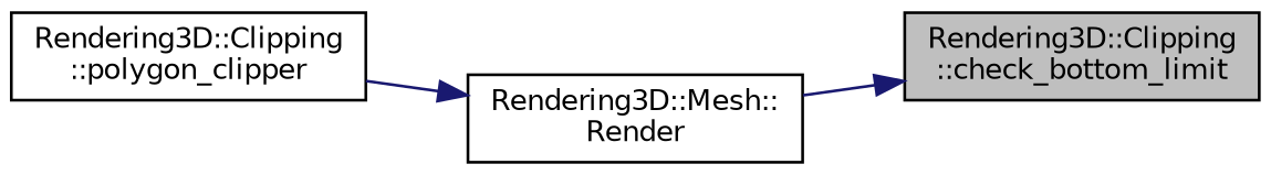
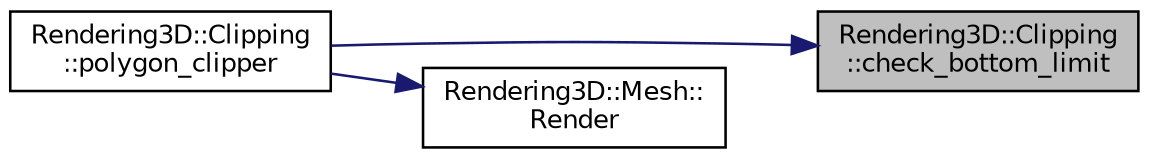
  digraph {
    rankdir=RL
    node [color=black fillcolor=white fontname=Helvetica fontsize=10 shape=record style=filled]
    edge [color=midnightblue dir=back fontname=Helvetica fontsize=10 labelfontname=Helvetica labelfontsize=10 style=solid]
    n1 [fillcolor=grey75 fontcolor=black height=0.2 label="Rendering3D::Clipping\l::check_bottom_limit" width=0.4]
    n2 [height=0.2 label="Rendering3D::Clipping\l::polygon_clipper" width=0.4]
    n3 [height=0.2 label="Rendering3D::Mesh::\lRender" width=0.4]
-   n1 -> n3
+   n1 -> n2
    n3 -> n2
  }
